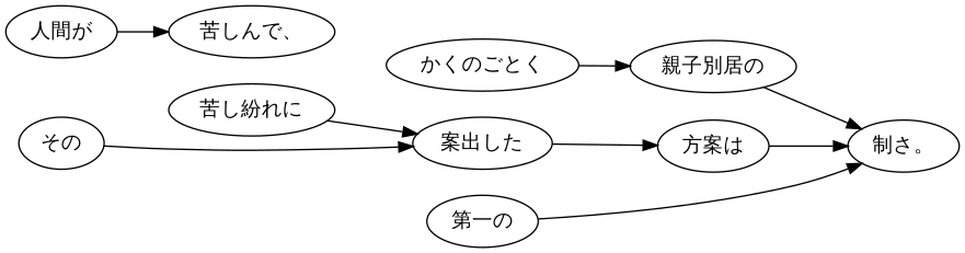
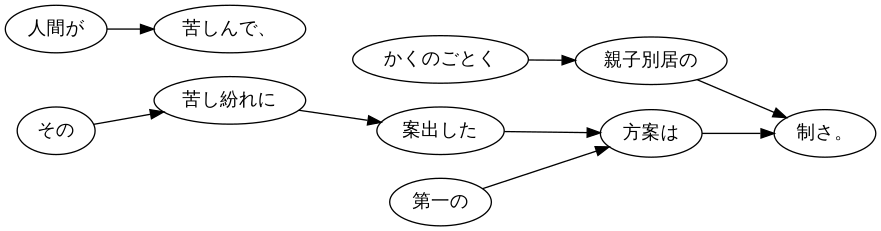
  digraph {
    fontname="Source Code Pro"
    rankdir=LR
    node [fontname="Source Code Pro"]
    edge [fontname="Source Code Pro"]
    n1 [label="かくのごとく"]
    n2 [label="親子別居の"]
    n3 [label="苦しんで、"]
    n4 [label="人間が"]
    n5 [label="制さ。"]
    n6 [label="その"]
    n7 [label="苦し紛れに"]
    n8 [label="案出した"]
    n9 [label="方案は"]
    n10 [label="第一の"]
    n1 -> n2
    n2 -> n5
    n4 -> n3
-   n6 -> n8
+   n6 -> n7
    n7 -> n8
    n8 -> n9
    n9 -> n5
-   n10 -> n5
+   n10 -> n9
  }
